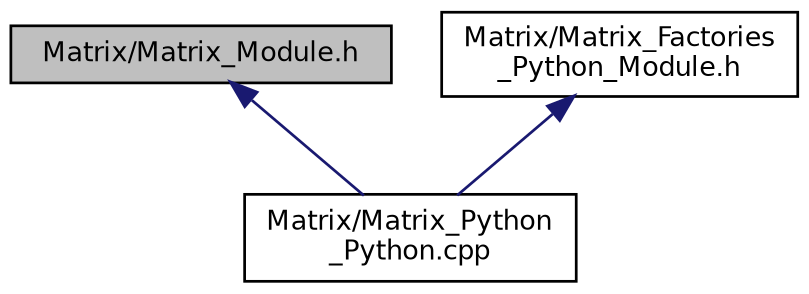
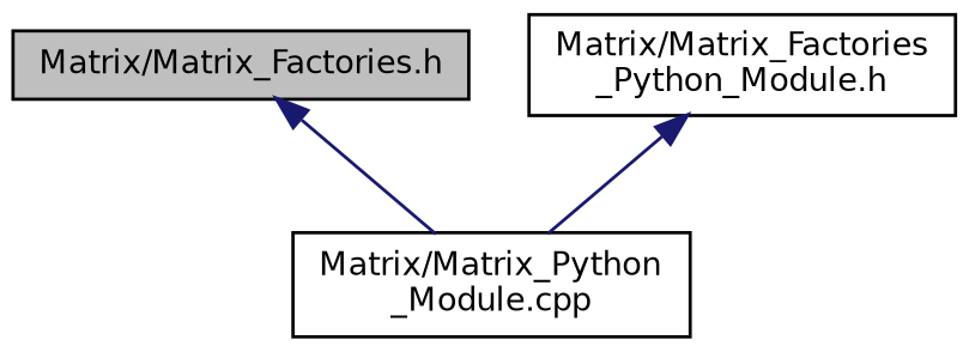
  digraph {
    node [color=black fontname=Helvetica fontsize=10 shape=record]
    edge [color=midnightblue dir=back fontname=Helvetica fontsize=10 labelfontname=Helvetica labelfontsize=10 style=solid]
-   n1 [fillcolor=grey75 fontcolor=black height=0.2 label="Matrix/Matrix_Module.h" style=filled width=0.4]
-   n2 [height=0.2 label="Matrix/Matrix_Python\l_Python.cpp" width=0.4]
+   n1 [fillcolor=grey75 fontcolor=black height=0.2 label="Matrix/Matrix_Factories.h" style=filled width=0.4]
+   n2 [height=0.2 label="Matrix/Matrix_Python\l_Module.cpp" width=0.4]
    n3 [height=0.2 label="Matrix/Matrix_Factories\l_Python_Module.h" width=0.4]
    n1 -> n2
    n3 -> n2
  }
